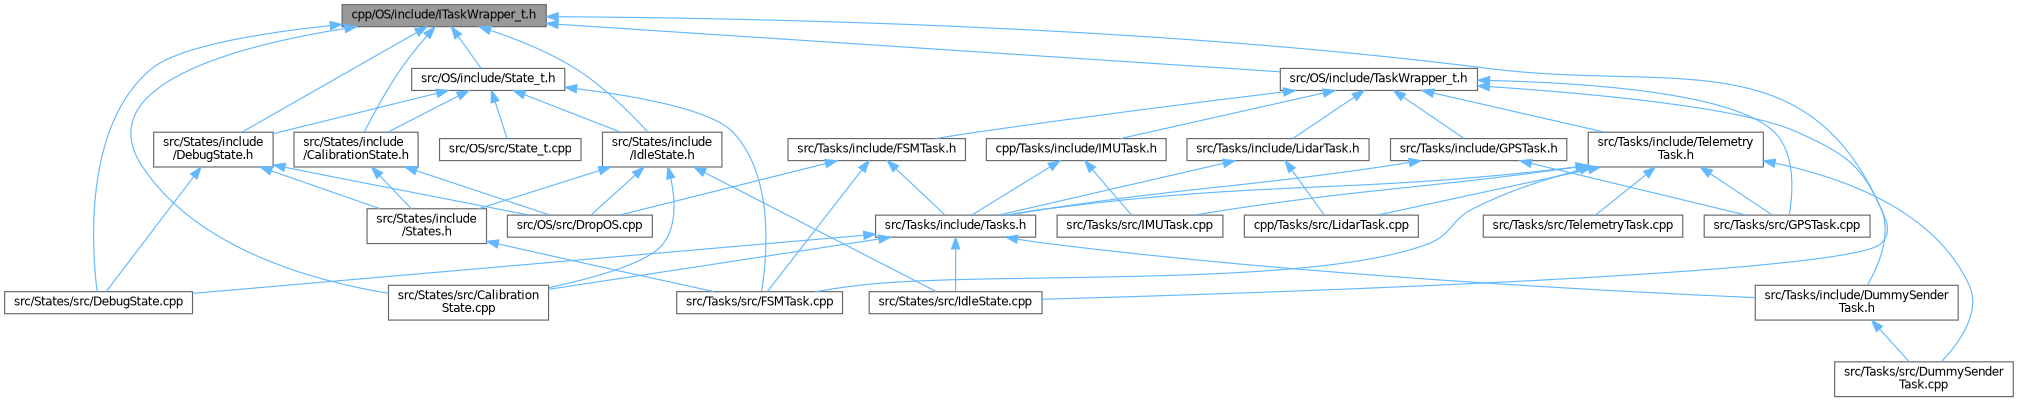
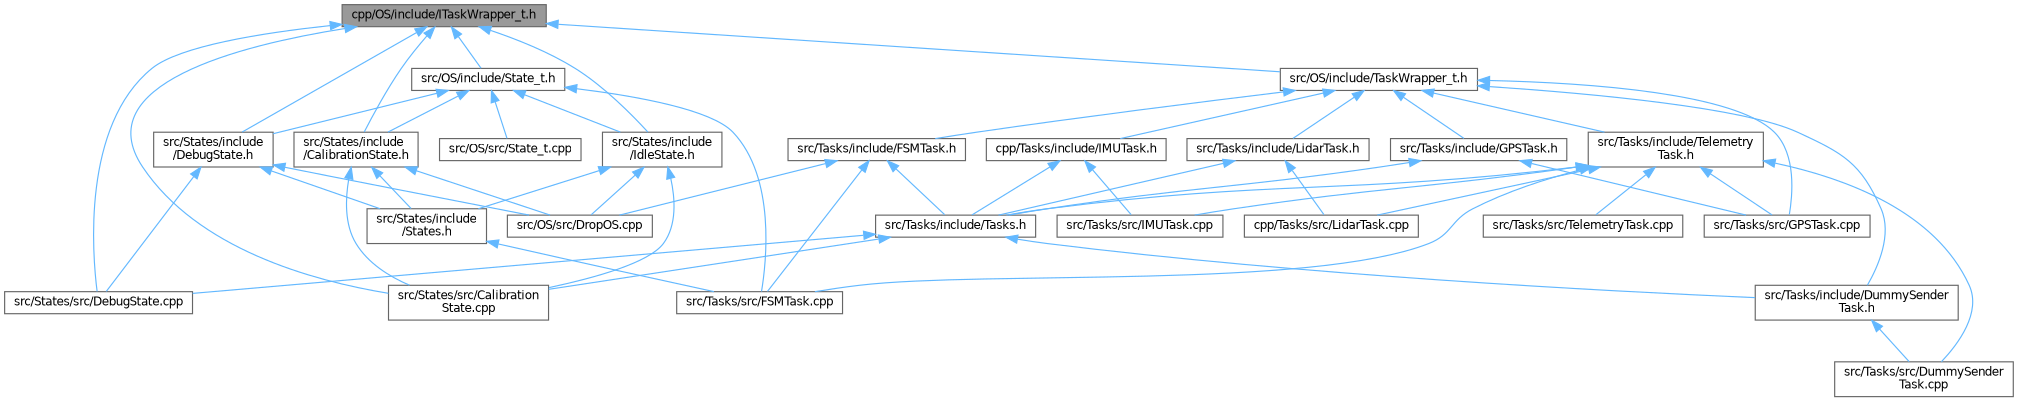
  digraph {
    node [color=grey40 fillcolor=white fontname=Helvetica fontsize=10 shape=box style=filled]
    edge [color=steelblue1 dir=back fontname=Helvetica fontsize=10 labelfontname=Helvetica labelfontsize=10 style=solid]
    n1 [color=gray40 fillcolor=grey60 fontcolor=black height=0.2 label="cpp/OS/include/ITaskWrapper_t.h" width=0.4]
    n2 [height=0.2 label="src/OS/include/State_t.h" width=0.4]
    n3 [height=0.2 label="src/States/include\l/CalibrationState.h" width=0.4]
    n4 [height=0.2 label="src/States/src/Calibration\lState.cpp" width=0.4]
    n5 [height=0.2 label="src/States/include\l/DebugState.h" width=0.4]
    n6 [height=0.2 label="src/States/src/DebugState.cpp" width=0.4]
    n7 [height=0.2 label="src/States/include\l/IdleState.h" width=0.4]
-   n8 [height=0.2 label="src/States/src/IdleState.cpp" width=0.4]
    n9 [height=0.2 label="src/OS/include/TaskWrapper_t.h" width=0.4]
    n10 [height=0.2 label="src/OS/src/State_t.cpp" width=0.4]
    n11 [height=0.2 label="src/Tasks/src/FSMTask.cpp" width=0.4]
    n12 [height=0.2 label="src/OS/src/DropOS.cpp" width=0.4]
    n13 [height=0.2 label="src/States/include\l/States.h" width=0.4]
    n14 [height=0.2 label="src/Tasks/include/DummySender\lTask.h" width=0.4]
    n15 [height=0.2 label="src/Tasks/include/FSMTask.h" width=0.4]
    n16 [height=0.2 label="src/Tasks/include/GPSTask.h" width=0.4]
    n17 [height=0.2 label="src/Tasks/src/GPSTask.cpp" width=0.4]
    n18 [height=0.2 label="cpp/Tasks/include/IMUTask.h" width=0.4]
    n19 [height=0.2 label="src/Tasks/include/LidarTask.h" width=0.4]
    n20 [height=0.2 label="src/Tasks/include/Telemetry\lTask.h" width=0.4]
    n21 [height=0.2 label="src/Tasks/src/DummySender\lTask.cpp" width=0.4]
    n22 [height=0.2 label="src/Tasks/include/Tasks.h" width=0.4]
    n23 [height=0.2 label="src/Tasks/src/IMUTask.cpp" width=0.4]
    n24 [height=0.2 label="cpp/Tasks/src/LidarTask.cpp" width=0.4]
    n25 [height=0.2 label="src/Tasks/src/TelemetryTask.cpp" width=0.4]
    n1 -> n2
    n1 -> n3
    n1 -> n4
    n1 -> n5
    n1 -> n6
    n1 -> n7
-   n1 -> n8
    n1 -> n9
    n2 -> n3
    n2 -> n5
    n2 -> n7
    n2 -> n10
    n2 -> n11
+   n3 -> n4
    n3 -> n12
    n3 -> n13
    n5 -> n6
    n5 -> n12
    n5 -> n13
    n7 -> n4
-   n7 -> n8
    n7 -> n12
    n7 -> n13
    n9 -> n14
    n9 -> n15
    n9 -> n16
    n9 -> n17
    n9 -> n18
    n9 -> n19
    n9 -> n20
    n13 -> n11
    n14 -> n21
    n15 -> n11
    n15 -> n12
    n15 -> n22
    n16 -> n17
    n16 -> n22
    n18 -> n22
    n18 -> n23
    n19 -> n22
    n19 -> n24
    n20 -> n11
    n20 -> n17
    n20 -> n21
    n20 -> n22
    n20 -> n23
    n20 -> n24
    n20 -> n25
    n22 -> n4
    n22 -> n6
-   n22 -> n8
    n22 -> n14
  }
